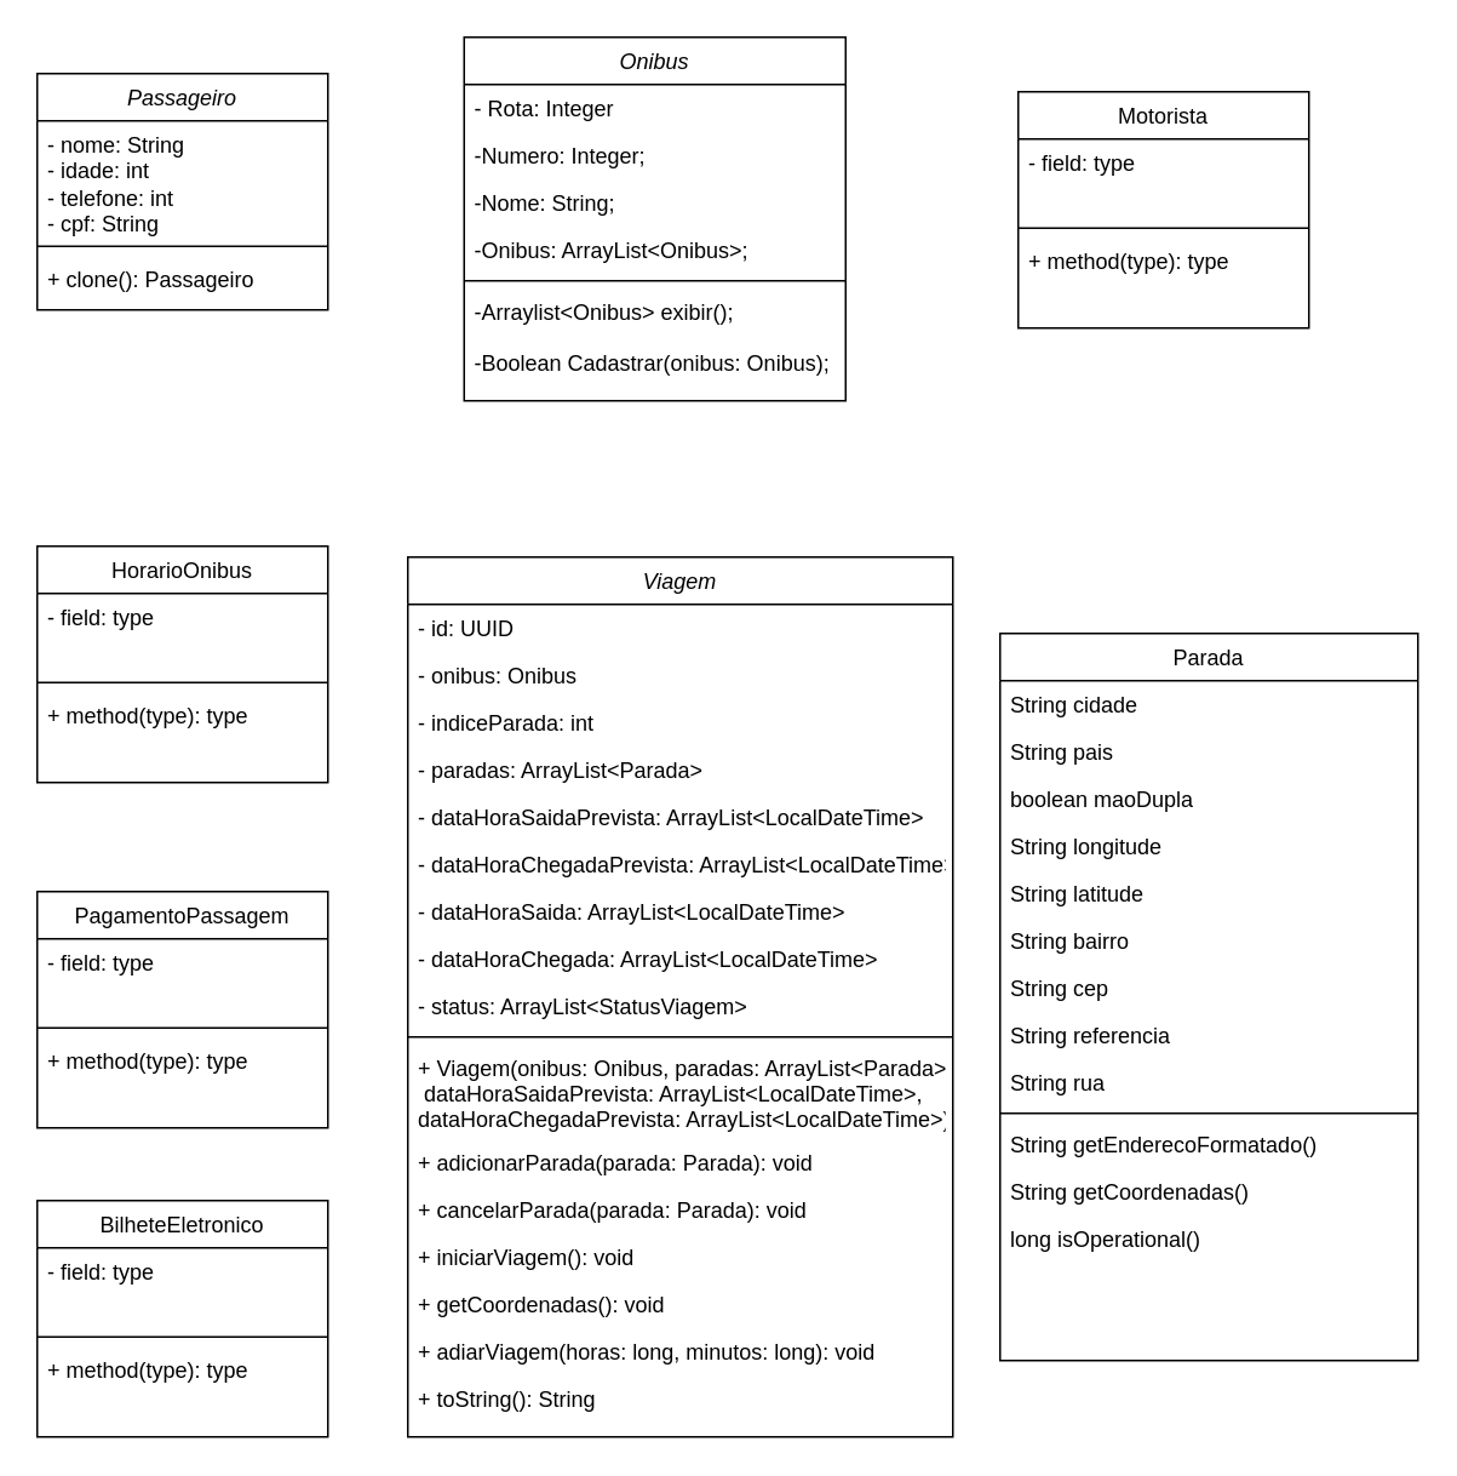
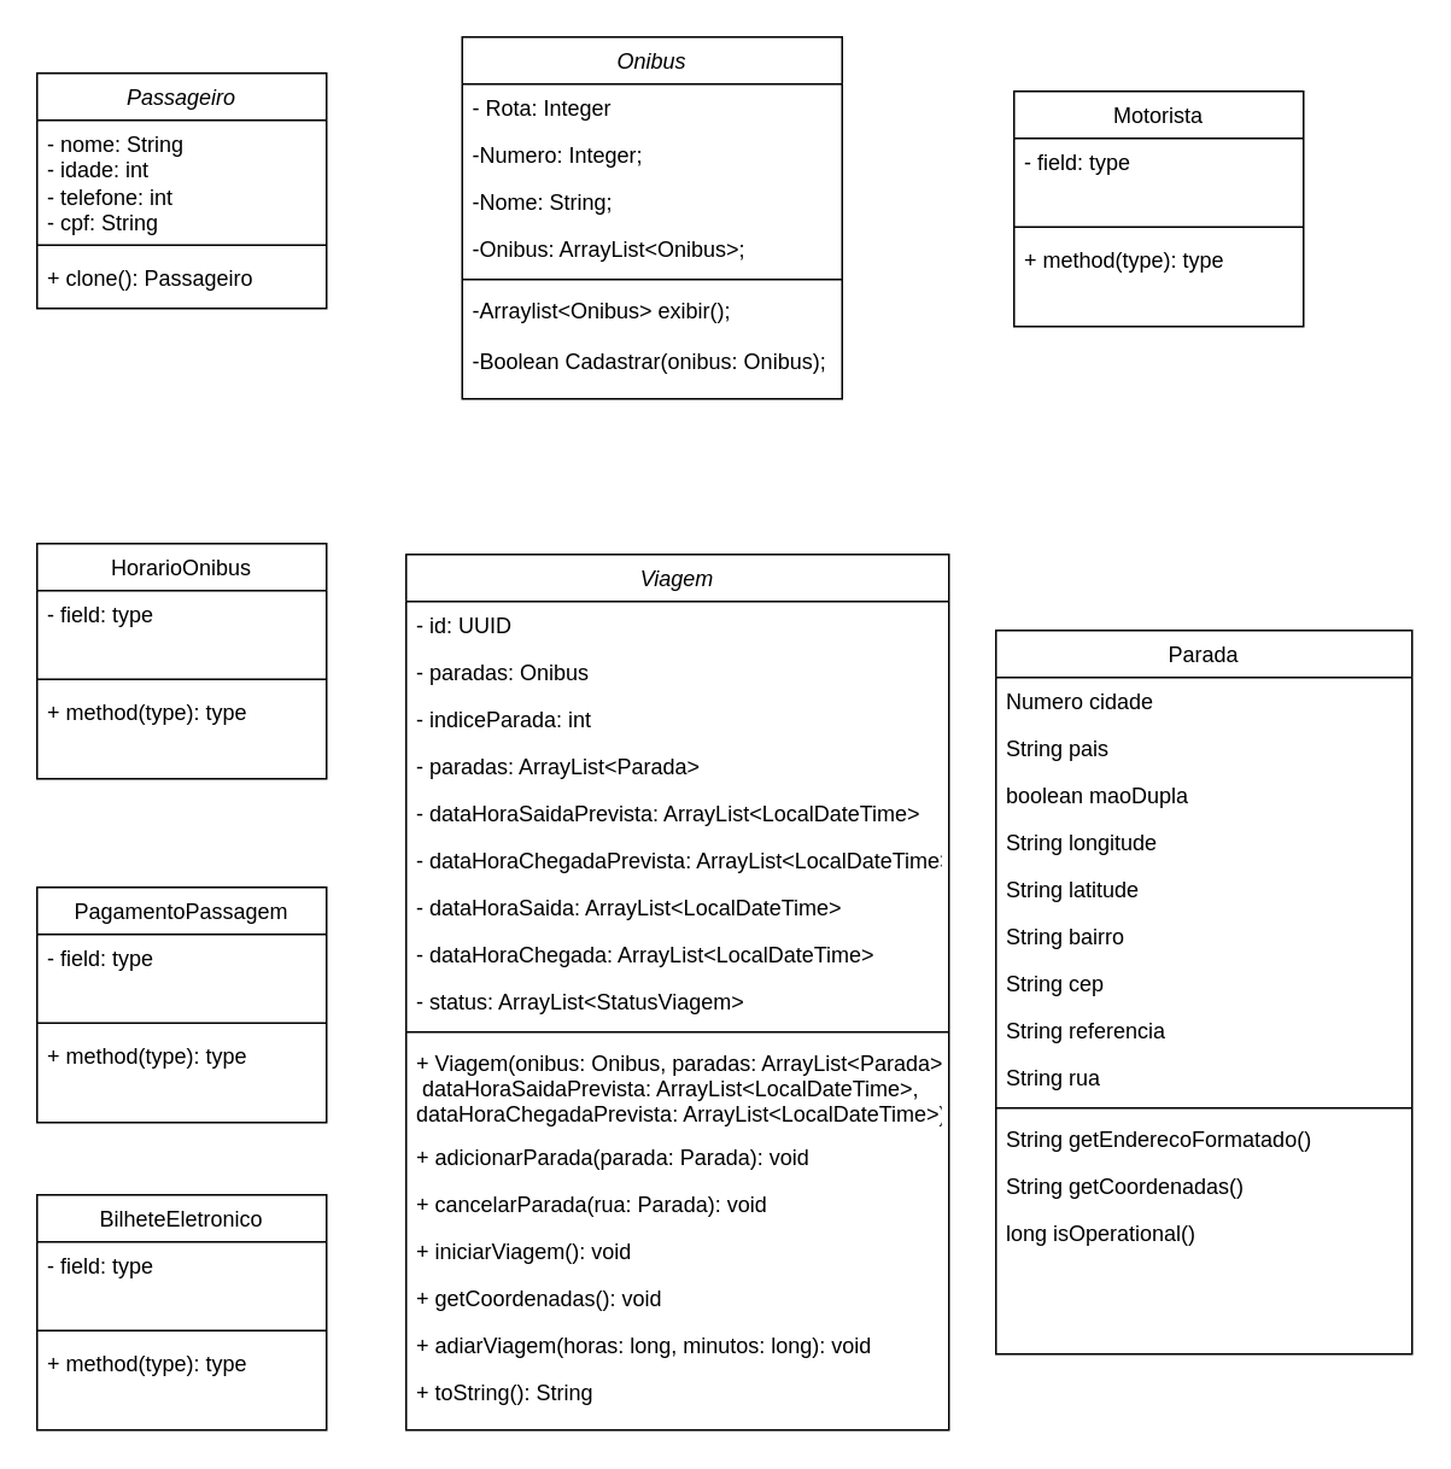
  <mxCell id="0" />
  <mxCell id="1" parent="0" />
  <mxCell id="2" value="Onibus" style="swimlane;fontStyle=2;align=center;verticalAlign=top;childLayout=stackLayout;horizontal=1;startSize=26;horizontalStack=0;resizeParent=1;resizeLast=0;collapsible=1;marginBottom=0;rounded=0;shadow=0;strokeWidth=1;" parent="1" vertex="1"><mxGeometry x="255" y="20" width="210" height="200" as="geometry"><mxRectangle x="230" y="140" width="160" height="26" as="alternateBounds" /></mxGeometry></mxCell>
  <mxCell id="3" value="- Rota: Integer" style="text;align=left;verticalAlign=top;spacingLeft=4;spacingRight=4;overflow=hidden;rotatable=0;points=[[0,0.5],[1,0.5]];portConstraint=eastwest;" parent="2" vertex="1"><mxGeometry y="26" width="210" height="26" as="geometry" /></mxCell>
  <mxCell id="4" value="-Numero: Integer;" style="text;align=left;verticalAlign=top;spacingLeft=4;spacingRight=4;overflow=hidden;rotatable=0;points=[[0,0.5],[1,0.5]];portConstraint=eastwest;rounded=0;shadow=0;html=0;" parent="2" vertex="1"><mxGeometry y="52" width="210" height="26" as="geometry" /></mxCell>
  <mxCell id="5" value="-Nome: String;" style="text;align=left;verticalAlign=top;spacingLeft=4;spacingRight=4;overflow=hidden;rotatable=0;points=[[0,0.5],[1,0.5]];portConstraint=eastwest;rounded=0;shadow=0;html=0;" parent="2" vertex="1"><mxGeometry y="78" width="210" height="26" as="geometry" /></mxCell>
  <mxCell id="6" value="-Onibus: ArrayList&lt;Onibus&gt;;" style="text;align=left;verticalAlign=top;spacingLeft=4;spacingRight=4;overflow=hidden;rotatable=0;points=[[0,0.5],[1,0.5]];portConstraint=eastwest;" parent="2" vertex="1"><mxGeometry y="104" width="210" height="26" as="geometry" /></mxCell>
  <mxCell id="7" value="" style="line;html=1;strokeWidth=1;align=left;verticalAlign=middle;spacingTop=-1;spacingLeft=3;spacingRight=3;rotatable=0;labelPosition=right;points=[];portConstraint=eastwest;" parent="2" vertex="1"><mxGeometry y="130" width="210" height="8" as="geometry" /></mxCell>
  <mxCell id="8" value="-Arraylist&lt;Onibus&gt; exibir();&#10;&#10;-Boolean Cadastrar(onibus: Onibus);&#10;&#10;&#10;" style="text;align=left;verticalAlign=top;spacingLeft=4;spacingRight=4;overflow=hidden;rotatable=0;points=[[0,0.5],[1,0.5]];portConstraint=eastwest;rounded=0;shadow=0;html=0;" parent="2" vertex="1"><mxGeometry y="138" width="210" height="62" as="geometry" /></mxCell>
  <mxCell id="9" value="&lt;span style=&quot;font-weight: normal;&quot;&gt;&lt;i&gt;Passageiro&lt;/i&gt;&lt;/span&gt;" style="swimlane;fontStyle=1;align=center;verticalAlign=top;childLayout=stackLayout;horizontal=1;startSize=26;horizontalStack=0;resizeParent=1;resizeParentMax=0;resizeLast=0;collapsible=1;marginBottom=0;whiteSpace=wrap;html=1;" parent="1" vertex="1"><mxGeometry x="20" y="40" width="160" height="130" as="geometry" /></mxCell>
  <mxCell id="10" value="- nome: String&lt;div&gt;- idade: int&lt;/div&gt;&lt;div&gt;- telefone: int&lt;/div&gt;&lt;div&gt;- cpf: String&lt;span style=&quot;background-color: initial;&quot;&gt;&amp;nbsp;&lt;/span&gt;&lt;/div&gt;" style="text;strokeColor=none;fillColor=none;align=left;verticalAlign=top;spacingLeft=4;spacingRight=4;overflow=hidden;rotatable=0;points=[[0,0.5],[1,0.5]];portConstraint=eastwest;whiteSpace=wrap;html=1;" parent="9" vertex="1"><mxGeometry y="26" width="160" height="64" as="geometry" /></mxCell>
  <mxCell id="11" value="" style="line;strokeWidth=1;fillColor=none;align=left;verticalAlign=middle;spacingTop=-1;spacingLeft=3;spacingRight=3;rotatable=0;labelPosition=right;points=[];portConstraint=eastwest;strokeColor=inherit;" parent="9" vertex="1"><mxGeometry y="90" width="160" height="10" as="geometry" /></mxCell>
  <mxCell id="12" value="+ clone(): Passageiro" style="text;strokeColor=none;fillColor=none;align=left;verticalAlign=top;spacingLeft=4;spacingRight=4;overflow=hidden;rotatable=0;points=[[0,0.5],[1,0.5]];portConstraint=eastwest;whiteSpace=wrap;html=1;" parent="9" vertex="1"><mxGeometry y="100" width="160" height="30" as="geometry" /></mxCell>
  <mxCell id="13" value="&lt;span style=&quot;font-weight: normal;&quot;&gt;Motorista&lt;/span&gt;" style="swimlane;fontStyle=1;align=center;verticalAlign=top;childLayout=stackLayout;horizontal=1;startSize=26;horizontalStack=0;resizeParent=1;resizeParentMax=0;resizeLast=0;collapsible=1;marginBottom=0;whiteSpace=wrap;html=1;" parent="1" vertex="1"><mxGeometry x="560" y="50" width="160" height="130" as="geometry" /></mxCell>
  <mxCell id="14" value="- field: type" style="text;strokeColor=none;fillColor=none;align=left;verticalAlign=top;spacingLeft=4;spacingRight=4;overflow=hidden;rotatable=0;points=[[0,0.5],[1,0.5]];portConstraint=eastwest;whiteSpace=wrap;html=1;" parent="13" vertex="1"><mxGeometry y="26" width="160" height="44" as="geometry" /></mxCell>
  <mxCell id="15" value="" style="line;strokeWidth=1;fillColor=none;align=left;verticalAlign=middle;spacingTop=-1;spacingLeft=3;spacingRight=3;rotatable=0;labelPosition=right;points=[];portConstraint=eastwest;strokeColor=inherit;" parent="13" vertex="1"><mxGeometry y="70" width="160" height="10" as="geometry" /></mxCell>
  <mxCell id="16" value="+ method(type): type" style="text;strokeColor=none;fillColor=none;align=left;verticalAlign=top;spacingLeft=4;spacingRight=4;overflow=hidden;rotatable=0;points=[[0,0.5],[1,0.5]];portConstraint=eastwest;whiteSpace=wrap;html=1;" parent="13" vertex="1"><mxGeometry y="80" width="160" height="50" as="geometry" /></mxCell>
  <mxCell id="17" value="&lt;span style=&quot;font-weight: normal;&quot;&gt;PagamentoPassagem&lt;/span&gt;" style="swimlane;fontStyle=1;align=center;verticalAlign=top;childLayout=stackLayout;horizontal=1;startSize=26;horizontalStack=0;resizeParent=1;resizeParentMax=0;resizeLast=0;collapsible=1;marginBottom=0;whiteSpace=wrap;html=1;" parent="1" vertex="1"><mxGeometry x="20" y="490" width="160" height="130" as="geometry" /></mxCell>
  <mxCell id="18" value="- field: type" style="text;strokeColor=none;fillColor=none;align=left;verticalAlign=top;spacingLeft=4;spacingRight=4;overflow=hidden;rotatable=0;points=[[0,0.5],[1,0.5]];portConstraint=eastwest;whiteSpace=wrap;html=1;" parent="17" vertex="1"><mxGeometry y="26" width="160" height="44" as="geometry" /></mxCell>
  <mxCell id="19" value="" style="line;strokeWidth=1;fillColor=none;align=left;verticalAlign=middle;spacingTop=-1;spacingLeft=3;spacingRight=3;rotatable=0;labelPosition=right;points=[];portConstraint=eastwest;strokeColor=inherit;" parent="17" vertex="1"><mxGeometry y="70" width="160" height="10" as="geometry" /></mxCell>
  <mxCell id="20" value="+ method(type): type" style="text;strokeColor=none;fillColor=none;align=left;verticalAlign=top;spacingLeft=4;spacingRight=4;overflow=hidden;rotatable=0;points=[[0,0.5],[1,0.5]];portConstraint=eastwest;whiteSpace=wrap;html=1;" parent="17" vertex="1"><mxGeometry y="80" width="160" height="50" as="geometry" /></mxCell>
  <mxCell id="21" value="&lt;span style=&quot;font-weight: 400;&quot;&gt;HorarioOnibus&lt;/span&gt;" style="swimlane;fontStyle=1;align=center;verticalAlign=top;childLayout=stackLayout;horizontal=1;startSize=26;horizontalStack=0;resizeParent=1;resizeParentMax=0;resizeLast=0;collapsible=1;marginBottom=0;whiteSpace=wrap;html=1;" parent="1" vertex="1"><mxGeometry x="20" y="300" width="160" height="130" as="geometry" /></mxCell>
  <mxCell id="22" value="- field: type" style="text;strokeColor=none;fillColor=none;align=left;verticalAlign=top;spacingLeft=4;spacingRight=4;overflow=hidden;rotatable=0;points=[[0,0.5],[1,0.5]];portConstraint=eastwest;whiteSpace=wrap;html=1;" parent="21" vertex="1"><mxGeometry y="26" width="160" height="44" as="geometry" /></mxCell>
  <mxCell id="23" value="" style="line;strokeWidth=1;fillColor=none;align=left;verticalAlign=middle;spacingTop=-1;spacingLeft=3;spacingRight=3;rotatable=0;labelPosition=right;points=[];portConstraint=eastwest;strokeColor=inherit;" parent="21" vertex="1"><mxGeometry y="70" width="160" height="10" as="geometry" /></mxCell>
  <mxCell id="24" value="+ method(type): type" style="text;strokeColor=none;fillColor=none;align=left;verticalAlign=top;spacingLeft=4;spacingRight=4;overflow=hidden;rotatable=0;points=[[0,0.5],[1,0.5]];portConstraint=eastwest;whiteSpace=wrap;html=1;" parent="21" vertex="1"><mxGeometry y="80" width="160" height="50" as="geometry" /></mxCell>
  <mxCell id="25" value="&lt;span style=&quot;font-weight: normal;&quot;&gt;BilheteEletronico&lt;/span&gt;" style="swimlane;fontStyle=1;align=center;verticalAlign=top;childLayout=stackLayout;horizontal=1;startSize=26;horizontalStack=0;resizeParent=1;resizeParentMax=0;resizeLast=0;collapsible=1;marginBottom=0;whiteSpace=wrap;html=1;" parent="1" vertex="1"><mxGeometry x="20" y="660" width="160" height="130" as="geometry" /></mxCell>
  <mxCell id="26" value="- field: type" style="text;strokeColor=none;fillColor=none;align=left;verticalAlign=top;spacingLeft=4;spacingRight=4;overflow=hidden;rotatable=0;points=[[0,0.5],[1,0.5]];portConstraint=eastwest;whiteSpace=wrap;html=1;" parent="25" vertex="1"><mxGeometry y="26" width="160" height="44" as="geometry" /></mxCell>
  <mxCell id="27" value="" style="line;strokeWidth=1;fillColor=none;align=left;verticalAlign=middle;spacingTop=-1;spacingLeft=3;spacingRight=3;rotatable=0;labelPosition=right;points=[];portConstraint=eastwest;strokeColor=inherit;" parent="25" vertex="1"><mxGeometry y="70" width="160" height="10" as="geometry" /></mxCell>
  <mxCell id="28" value="+ method(type): type" style="text;strokeColor=none;fillColor=none;align=left;verticalAlign=top;spacingLeft=4;spacingRight=4;overflow=hidden;rotatable=0;points=[[0,0.5],[1,0.5]];portConstraint=eastwest;whiteSpace=wrap;html=1;" parent="25" vertex="1"><mxGeometry y="80" width="160" height="50" as="geometry" /></mxCell>
  <mxCell id="29" value="Viagem" style="swimlane;fontStyle=2;align=center;verticalAlign=top;childLayout=stackLayout;horizontal=1;startSize=26;horizontalStack=0;resizeParent=1;resizeLast=0;collapsible=1;marginBottom=0;rounded=0;shadow=0;strokeWidth=1;" parent="1" vertex="1"><mxGeometry x="224" y="306" width="300" height="484" as="geometry"><mxRectangle x="230" y="140" width="160" height="26" as="alternateBounds" /></mxGeometry></mxCell>
  <mxCell id="30" value="- id: UUID" style="text;align=left;verticalAlign=top;spacingLeft=4;spacingRight=4;overflow=hidden;rotatable=0;points=[[0,0.5],[1,0.5]];portConstraint=eastwest;" parent="29" vertex="1"><mxGeometry y="26" width="300" height="26" as="geometry" /></mxCell>
- <mxCell id="31" value="- onibus: Onibus" style="text;align=left;verticalAlign=top;spacingLeft=4;spacingRight=4;overflow=hidden;rotatable=0;points=[[0,0.5],[1,0.5]];portConstraint=eastwest;" parent="29" vertex="1"><mxGeometry y="52" width="300" height="26" as="geometry" /></mxCell>
+ <mxCell id="31" value="- paradas: Onibus" style="text;align=left;verticalAlign=top;spacingLeft=4;spacingRight=4;overflow=hidden;rotatable=0;points=[[0,0.5],[1,0.5]];portConstraint=eastwest;" parent="29" vertex="1"><mxGeometry y="52" width="300" height="26" as="geometry" /></mxCell>
  <mxCell id="32" value="- indiceParada: int" style="text;align=left;verticalAlign=top;spacingLeft=4;spacingRight=4;overflow=hidden;rotatable=0;points=[[0,0.5],[1,0.5]];portConstraint=eastwest;" parent="29" vertex="1"><mxGeometry y="78" width="300" height="26" as="geometry" /></mxCell>
  <mxCell id="33" value="- paradas: ArrayList&lt;Parada&gt;" style="text;align=left;verticalAlign=top;spacingLeft=4;spacingRight=4;overflow=hidden;rotatable=0;points=[[0,0.5],[1,0.5]];portConstraint=eastwest;" parent="29" vertex="1"><mxGeometry y="104" width="300" height="26" as="geometry" /></mxCell>
  <mxCell id="34" value="- dataHoraSaidaPrevista: ArrayList&lt;LocalDateTime&gt;" style="text;align=left;verticalAlign=top;spacingLeft=4;spacingRight=4;overflow=hidden;rotatable=0;points=[[0,0.5],[1,0.5]];portConstraint=eastwest;" parent="29" vertex="1"><mxGeometry y="130" width="300" height="26" as="geometry" /></mxCell>
  <mxCell id="35" value="- dataHoraChegadaPrevista: ArrayList&lt;LocalDateTime&gt;" style="text;align=left;verticalAlign=top;spacingLeft=4;spacingRight=4;overflow=hidden;rotatable=0;points=[[0,0.5],[1,0.5]];portConstraint=eastwest;" parent="29" vertex="1"><mxGeometry y="156" width="300" height="26" as="geometry" /></mxCell>
  <mxCell id="36" value="- dataHoraSaida: ArrayList&lt;LocalDateTime&gt;" style="text;align=left;verticalAlign=top;spacingLeft=4;spacingRight=4;overflow=hidden;rotatable=0;points=[[0,0.5],[1,0.5]];portConstraint=eastwest;" parent="29" vertex="1"><mxGeometry y="182" width="300" height="26" as="geometry" /></mxCell>
  <mxCell id="37" value="- dataHoraChegada: ArrayList&lt;LocalDateTime&gt;" style="text;align=left;verticalAlign=top;spacingLeft=4;spacingRight=4;overflow=hidden;rotatable=0;points=[[0,0.5],[1,0.5]];portConstraint=eastwest;" parent="29" vertex="1"><mxGeometry y="208" width="300" height="26" as="geometry" /></mxCell>
  <mxCell id="38" value="- status: ArrayList&lt;StatusViagem&gt;" style="text;align=left;verticalAlign=top;spacingLeft=4;spacingRight=4;overflow=hidden;rotatable=0;points=[[0,0.5],[1,0.5]];portConstraint=eastwest;" parent="29" vertex="1"><mxGeometry y="234" width="300" height="26" as="geometry" /></mxCell>
  <mxCell id="39" value="" style="line;html=1;strokeWidth=1;align=left;verticalAlign=middle;spacingTop=-1;spacingLeft=3;spacingRight=3;rotatable=0;labelPosition=right;points=[];portConstraint=eastwest;" parent="29" vertex="1"><mxGeometry y="260" width="300" height="8" as="geometry" /></mxCell>
  <mxCell id="40" value="+ Viagem(onibus: Onibus, paradas: ArrayList&lt;Parada&gt;,&#10; dataHoraSaidaPrevista: ArrayList&lt;LocalDateTime&gt;,&#10;dataHoraChegadaPrevista: ArrayList&lt;LocalDateTime&gt;)" style="text;align=left;verticalAlign=top;spacingLeft=4;spacingRight=4;overflow=hidden;rotatable=0;points=[[0,0.5],[1,0.5]];portConstraint=eastwest;" parent="29" vertex="1"><mxGeometry y="268" width="300" height="52" as="geometry" /></mxCell>
  <mxCell id="41" value="+ adicionarParada(parada: Parada): void" style="text;align=left;verticalAlign=top;spacingLeft=4;spacingRight=4;overflow=hidden;rotatable=0;points=[[0,0.5],[1,0.5]];portConstraint=eastwest;" parent="29" vertex="1"><mxGeometry y="320" width="300" height="26" as="geometry" /></mxCell>
- <mxCell id="42" value="+ cancelarParada(parada: Parada): void" style="text;align=left;verticalAlign=top;spacingLeft=4;spacingRight=4;overflow=hidden;rotatable=0;points=[[0,0.5],[1,0.5]];portConstraint=eastwest;" parent="29" vertex="1"><mxGeometry y="346" width="300" height="26" as="geometry" /></mxCell>
+ <mxCell id="42" value="+ cancelarParada(rua: Parada): void" style="text;align=left;verticalAlign=top;spacingLeft=4;spacingRight=4;overflow=hidden;rotatable=0;points=[[0,0.5],[1,0.5]];portConstraint=eastwest;" parent="29" vertex="1"><mxGeometry y="346" width="300" height="26" as="geometry" /></mxCell>
  <mxCell id="43" value="+ iniciarViagem(): void" style="text;align=left;verticalAlign=top;spacingLeft=4;spacingRight=4;overflow=hidden;rotatable=0;points=[[0,0.5],[1,0.5]];portConstraint=eastwest;" parent="29" vertex="1"><mxGeometry y="372" width="300" height="26" as="geometry" /></mxCell>
  <mxCell id="44" value="+ getCoordenadas(): void" style="text;align=left;verticalAlign=top;spacingLeft=4;spacingRight=4;overflow=hidden;rotatable=0;points=[[0,0.5],[1,0.5]];portConstraint=eastwest;" parent="29" vertex="1"><mxGeometry y="398" width="300" height="26" as="geometry" /></mxCell>
  <mxCell id="45" value="+ adiarViagem(horas: long, minutos: long): void" style="text;align=left;verticalAlign=top;spacingLeft=4;spacingRight=4;overflow=hidden;rotatable=0;points=[[0,0.5],[1,0.5]];portConstraint=eastwest;" parent="29" vertex="1"><mxGeometry y="424" width="300" height="26" as="geometry" /></mxCell>
  <mxCell id="46" value="+ toString(): String " style="text;align=left;verticalAlign=top;spacingLeft=4;spacingRight=4;overflow=hidden;rotatable=0;points=[[0,0.5],[1,0.5]];portConstraint=eastwest;" parent="29" vertex="1"><mxGeometry y="450" width="300" height="26" as="geometry" /></mxCell>
  <mxCell id="47" value="Parada" style="swimlane;fontStyle=0;align=center;verticalAlign=top;childLayout=stackLayout;horizontal=1;startSize=26;horizontalStack=0;resizeParent=1;resizeLast=0;collapsible=1;marginBottom=0;rounded=0;shadow=0;strokeWidth=1;" vertex="1" parent="1"><mxGeometry x="550" y="348" width="230" height="400" as="geometry"><mxRectangle x="550" y="140" width="160" height="26" as="alternateBounds" /></mxGeometry></mxCell>
- <mxCell id="48" value="String cidade" style="text;align=left;verticalAlign=top;spacingLeft=4;spacingRight=4;overflow=hidden;rotatable=0;points=[[0,0.5],[1,0.5]];portConstraint=eastwest;rounded=0;shadow=0;html=0;" vertex="1" parent="47"><mxGeometry y="26" width="230" height="26" as="geometry" /></mxCell>
+ <mxCell id="48" value="Numero cidade" style="text;align=left;verticalAlign=top;spacingLeft=4;spacingRight=4;overflow=hidden;rotatable=0;points=[[0,0.5],[1,0.5]];portConstraint=eastwest;rounded=0;shadow=0;html=0;" vertex="1" parent="47"><mxGeometry y="26" width="230" height="26" as="geometry" /></mxCell>
  <mxCell id="49" value="String pais" style="text;align=left;verticalAlign=top;spacingLeft=4;spacingRight=4;overflow=hidden;rotatable=0;points=[[0,0.5],[1,0.5]];portConstraint=eastwest;rounded=0;shadow=0;html=0;" vertex="1" parent="47"><mxGeometry y="52" width="230" height="26" as="geometry" /></mxCell>
  <mxCell id="50" value="boolean maoDupla&#10;" style="text;align=left;verticalAlign=top;spacingLeft=4;spacingRight=4;overflow=hidden;rotatable=0;points=[[0,0.5],[1,0.5]];portConstraint=eastwest;rounded=0;shadow=0;html=0;" vertex="1" parent="47"><mxGeometry y="78" width="230" height="26" as="geometry" /></mxCell>
  <mxCell id="51" value="String longitude" style="text;align=left;verticalAlign=top;spacingLeft=4;spacingRight=4;overflow=hidden;rotatable=0;points=[[0,0.5],[1,0.5]];portConstraint=eastwest;rounded=0;shadow=0;html=0;" vertex="1" parent="47"><mxGeometry y="104" width="230" height="26" as="geometry" /></mxCell>
  <mxCell id="52" value="String latitude" style="text;align=left;verticalAlign=top;spacingLeft=4;spacingRight=4;overflow=hidden;rotatable=0;points=[[0,0.5],[1,0.5]];portConstraint=eastwest;rounded=0;shadow=0;html=0;" vertex="1" parent="47"><mxGeometry y="130" width="230" height="26" as="geometry" /></mxCell>
  <mxCell id="53" value="String bairro" style="text;align=left;verticalAlign=top;spacingLeft=4;spacingRight=4;overflow=hidden;rotatable=0;points=[[0,0.5],[1,0.5]];portConstraint=eastwest;rounded=0;shadow=0;html=0;" vertex="1" parent="47"><mxGeometry y="156" width="230" height="26" as="geometry" /></mxCell>
  <mxCell id="54" value="String cep" style="text;align=left;verticalAlign=top;spacingLeft=4;spacingRight=4;overflow=hidden;rotatable=0;points=[[0,0.5],[1,0.5]];portConstraint=eastwest;rounded=0;shadow=0;html=0;" vertex="1" parent="47"><mxGeometry y="182" width="230" height="26" as="geometry" /></mxCell>
  <mxCell id="55" value="String referencia" style="text;align=left;verticalAlign=top;spacingLeft=4;spacingRight=4;overflow=hidden;rotatable=0;points=[[0,0.5],[1,0.5]];portConstraint=eastwest;" vertex="1" parent="47"><mxGeometry y="208" width="230" height="26" as="geometry" /></mxCell>
  <mxCell id="56" value="String rua" style="text;align=left;verticalAlign=top;spacingLeft=4;spacingRight=4;overflow=hidden;rotatable=0;points=[[0,0.5],[1,0.5]];portConstraint=eastwest;" vertex="1" parent="47"><mxGeometry y="234" width="230" height="26" as="geometry" /></mxCell>
  <mxCell id="57" value="" style="line;html=1;strokeWidth=1;align=left;verticalAlign=middle;spacingTop=-1;spacingLeft=3;spacingRight=3;rotatable=0;labelPosition=right;points=[];portConstraint=eastwest;" vertex="1" parent="47"><mxGeometry y="260" width="230" height="8" as="geometry" /></mxCell>
  <mxCell id="58" value="String getEnderecoFormatado()" style="text;align=left;verticalAlign=top;spacingLeft=4;spacingRight=4;overflow=hidden;rotatable=0;points=[[0,0.5],[1,0.5]];portConstraint=eastwest;rounded=0;shadow=0;html=0;" vertex="1" parent="47"><mxGeometry y="268" width="230" height="26" as="geometry" /></mxCell>
  <mxCell id="59" value="String getCoordenadas()" style="text;align=left;verticalAlign=top;spacingLeft=4;spacingRight=4;overflow=hidden;rotatable=0;points=[[0,0.5],[1,0.5]];portConstraint=eastwest;rounded=0;shadow=0;html=0;" vertex="1" parent="47"><mxGeometry y="294" width="230" height="26" as="geometry" /></mxCell>
  <mxCell id="60" value="long isOperational()" style="text;align=left;verticalAlign=top;spacingLeft=4;spacingRight=4;overflow=hidden;rotatable=0;points=[[0,0.5],[1,0.5]];portConstraint=eastwest;rounded=0;shadow=0;html=0;" vertex="1" parent="47"><mxGeometry y="320" width="230" height="26" as="geometry" /></mxCell>
